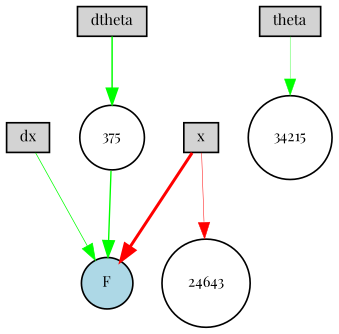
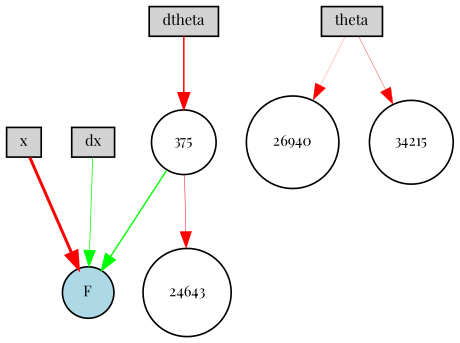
  digraph {
    fontname="Playfair Display"
    node [fillcolor=lightgray fontname="Playfair Display" fontsize=9 shape=circle style=filled]
    edge [color=green fontname="Playfair Display" style=solid]
    x [height=0.2 shape=box width=0.2]
    F [fillcolor=lightblue height=0.2 width=0.2]
    24643 [height=0.2 width=0.2 fillcolor="" style=""]
    theta [height=0.2 shape=box width=0.2]
+   26940 [height=0.2 width=0.2 fillcolor="" style=""]
    34215 [height=0.2 width=0.2 fillcolor="" style=""]
    dx [height=0.2 shape=box width=0.2]
    dtheta [height=0.2 shape=box width=0.2]
    375 [fillcolor=white height=0.2 width=0.2]
    x -> F [color=red penwidth=1.8072459390800777]
-   x -> 24643 [color=red penwidth=0.2944178270987425]
-   theta -> 34215 [penwidth=0.21181328942413197]
+   375 -> 24643 [color=red penwidth=0.2944178270987425]
+   theta -> 26940 [color=red penwidth=0.12122633018514803]
+   theta -> 34215 [color=red penwidth=0.21181328942413197]
    dx -> F [penwidth=0.44030118758084535]
-   dtheta -> 375 [penwidth=0.8994563437375179]
+   dtheta -> 375 [color=red penwidth=0.8994563437375179]
    375 -> F [penwidth=0.8304672233347995]
  }
